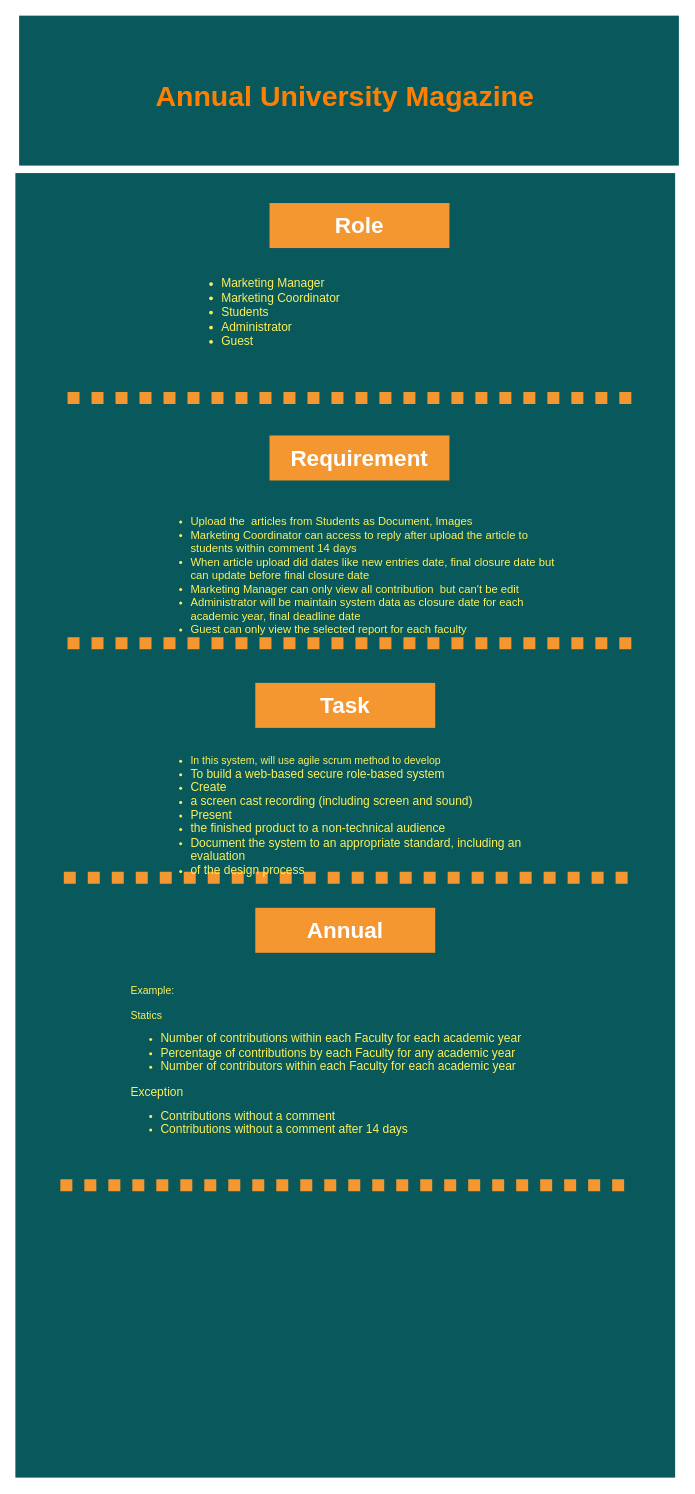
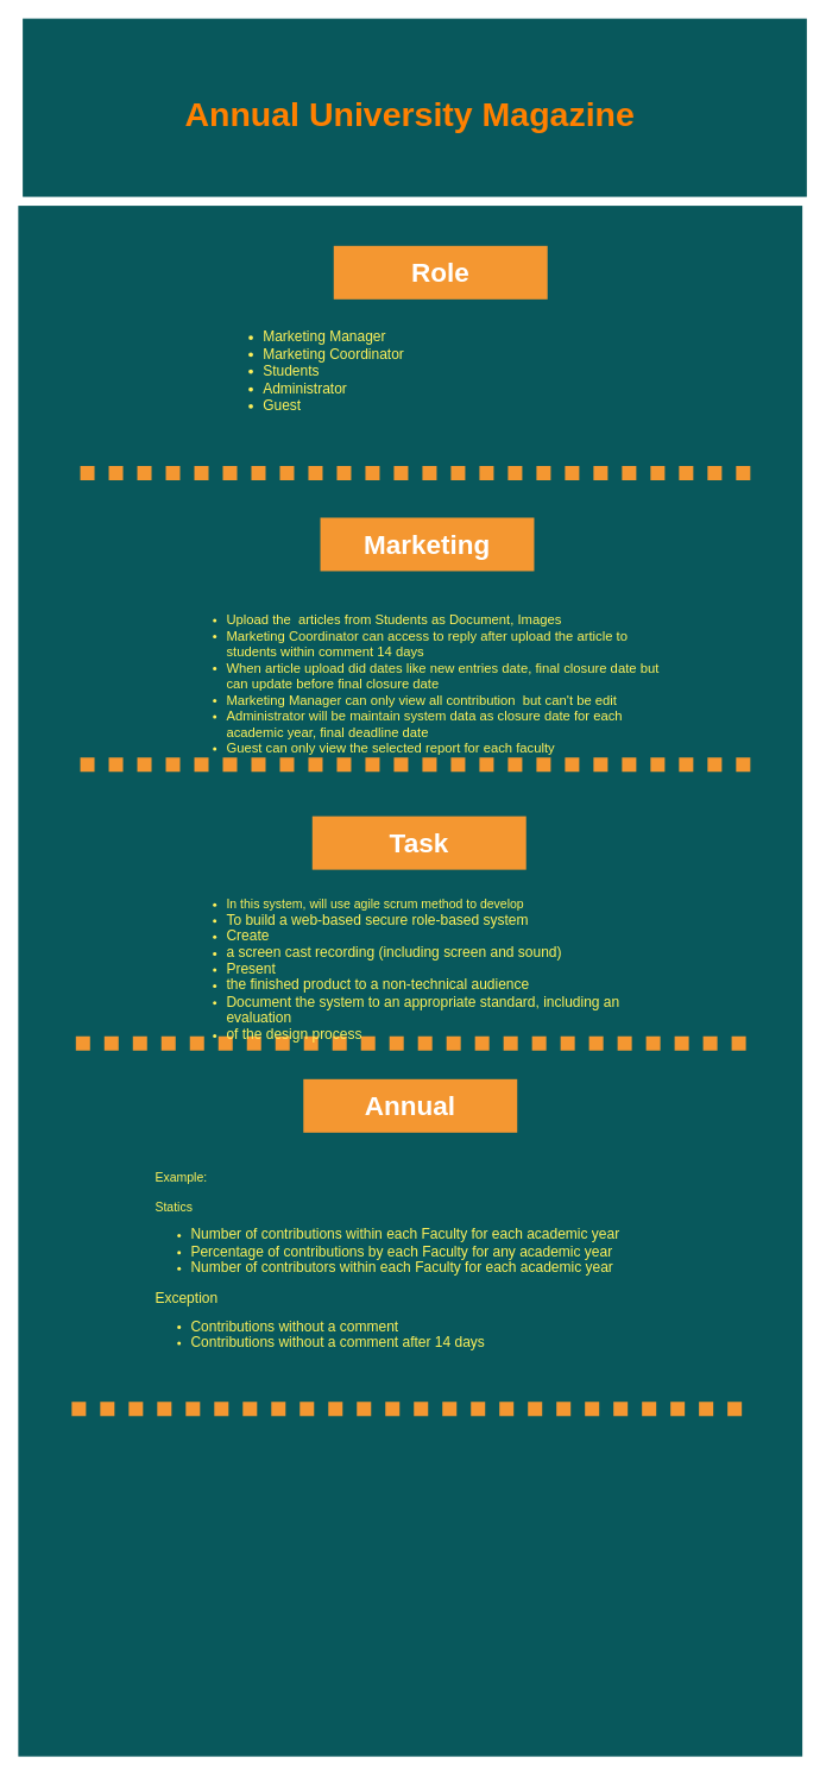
  <mxCell id="0" style=";html=1;" />
  <mxCell id="1" style=";html=1;" parent="0" />
  <mxCell id="2" value="" style="whiteSpace=wrap;html=1;rounded=0;shadow=0;dashed=0;strokeColor=none;strokeWidth=4;fillColor=#08585C;gradientColor=none;fontFamily=Helvetica;fontSize=100;fontColor=#FFFFFF;align=center;" parent="1" vertex="1"><mxGeometry x="20" y="230" width="880" height="1740" as="geometry" /></mxCell>
  <mxCell id="3" value="&lt;span lang=&quot;EN-GB&quot; style=&quot;line-height: 115%&quot;&gt;&lt;font face=&quot;Arial&quot; size=&quot;1&quot; color=&quot;#ff8000&quot;&gt;&lt;b style=&quot;font-size: 38px&quot;&gt;Annual University Magazine&amp;nbsp;&lt;/b&gt;&lt;/font&gt;&lt;/span&gt;" style="whiteSpace=wrap;html=1;rounded=0;shadow=0;dashed=0;strokeColor=none;strokeWidth=4;gradientColor=none;fontFamily=Helvetica;fontSize=100;fontColor=#FFFFFF;align=center;fillColor=#08585C;" parent="1" vertex="1"><mxGeometry x="25" y="20" width="880" height="200" as="geometry" /></mxCell>
  <mxCell id="4" value="" style="endArrow=none;html=1;dashed=1;dashPattern=1 1;labelBackgroundColor=none;strokeColor=#F49731;fontFamily=Helvetica;fontSize=100;fontColor=#FFFFFF;strokeWidth=16;" parent="1" edge="1"><mxGeometry width="50" height="50" relative="1" as="geometry"><mxPoint x="89.588" y="530" as="sourcePoint" /><mxPoint x="849" y="530" as="targetPoint" /></mxGeometry></mxCell>
- <mxCell id="5" value="Role" style="whiteSpace=wrap;html=1;rounded=0;shadow=0;dashed=0;strokeColor=none;strokeWidth=4;fillColor=#F49731;gradientColor=none;fontFamily=Helvetica;fontSize=30;fontColor=#FFFFFF;align=center;fontStyle=1" parent="1" vertex="1"><mxGeometry x="359" y="270" width="240" height="60" as="geometry" /></mxCell>
+ <mxCell id="5" value="Role" style="whiteSpace=wrap;html=1;rounded=0;shadow=0;dashed=0;strokeColor=none;strokeWidth=4;fillColor=#F49731;gradientColor=none;fontFamily=Helvetica;fontSize=30;fontColor=#FFFFFF;align=center;fontStyle=1" parent="1" vertex="1"><mxGeometry x="374" y="275" width="240" height="60" as="geometry" /></mxCell>
  <mxCell id="6" value="&lt;ul style=&quot;font-size: 16px&quot;&gt;&lt;li&gt;Marketing Manager&lt;/li&gt;&lt;li&gt;Marketing Coordinator&lt;/li&gt;&lt;li&gt;Students&lt;/li&gt;&lt;li&gt;Administrator&lt;/li&gt;&lt;li&gt;Guest&lt;/li&gt;&lt;/ul&gt;" style="text;spacingTop=-5;fillColor=#ffffff;whiteSpace=wrap;html=1;align=left;fontSize=14;fontFamily=Helvetica;fillColor=none;strokeColor=none;rounded=0;shadow=0;dashed=0;fontColor=#FEF15B;" parent="1" vertex="1"><mxGeometry x="253" y="350" width="535" height="130" as="geometry" /></mxCell>
  <mxCell id="7" value="" style="endArrow=none;html=1;dashed=1;dashPattern=1 1;labelBackgroundColor=none;strokeColor=#F49731;fontFamily=Helvetica;fontSize=100;fontColor=#FFFFFF;strokeWidth=16;" parent="1" edge="1"><mxGeometry width="50" height="50" relative="1" as="geometry"><mxPoint x="89.588" y="857" as="sourcePoint" /><mxPoint x="849" y="857" as="targetPoint" /></mxGeometry></mxCell>
- <mxCell id="8" value="Requirement" style="whiteSpace=wrap;html=1;rounded=0;shadow=0;dashed=0;strokeColor=none;strokeWidth=4;fillColor=#F49731;gradientColor=none;fontFamily=Helvetica;fontSize=30;fontColor=#FFFFFF;align=center;fontStyle=1" parent="1" vertex="1"><mxGeometry x="359" y="580" width="240" height="60" as="geometry" /></mxCell>
+ <mxCell id="8" value="Marketing" style="whiteSpace=wrap;html=1;rounded=0;shadow=0;dashed=0;strokeColor=none;strokeWidth=4;fillColor=#F49731;gradientColor=none;fontFamily=Helvetica;fontSize=30;fontColor=#FFFFFF;align=center;fontStyle=1" parent="1" vertex="1"><mxGeometry x="359" y="580" width="240" height="60" as="geometry" /></mxCell>
  <mxCell id="9" value="&lt;ul&gt;&lt;li&gt;&lt;font style=&quot;font-size: 15px&quot;&gt;Upload the&amp;nbsp; articles from Students as Document, Images&lt;/font&gt;&lt;/li&gt;&lt;li&gt;&lt;font style=&quot;font-size: 15px&quot;&gt;Marketing Coordinator can access to reply after upload the article to students within comment 14 days&amp;nbsp;&lt;/font&gt;&lt;/li&gt;&lt;li&gt;&lt;font style=&quot;font-size: 15px&quot;&gt;When article upload did dates like new entries date, final closure date but can update before final closure date&lt;/font&gt;&lt;/li&gt;&lt;li&gt;&lt;font style=&quot;font-size: 15px&quot;&gt;Marketing Manager can only view all contribution&amp;nbsp; but can't be edit&amp;nbsp;&lt;/font&gt;&lt;/li&gt;&lt;li&gt;&lt;font style=&quot;font-size: 15px&quot;&gt;Administrator will be maintain system data as closure date for each academic year, final deadline date&lt;/font&gt;&lt;/li&gt;&lt;li&gt;&lt;font style=&quot;font-size: 15px&quot;&gt;Guest can only view the selected report for each faculty&lt;/font&gt;&lt;/li&gt;&lt;/ul&gt;" style="text;spacingTop=-5;fillColor=#ffffff;whiteSpace=wrap;html=1;align=left;fontSize=14;fontFamily=Helvetica;fillColor=none;strokeColor=none;rounded=0;shadow=0;dashed=0;fontColor=#FEF15B;" parent="1" vertex="1"><mxGeometry x="211.5" y="670" width="535" height="130" as="geometry" /></mxCell>
  <mxCell id="10" value="" style="endArrow=none;html=1;dashed=1;dashPattern=1 1;labelBackgroundColor=none;strokeColor=#F49731;fontFamily=Helvetica;fontSize=100;fontColor=#FFFFFF;strokeWidth=16;" parent="1" edge="1"><mxGeometry width="50" height="50" relative="1" as="geometry"><mxPoint x="84.588" y="1170" as="sourcePoint" /><mxPoint x="844" y="1170" as="targetPoint" /></mxGeometry></mxCell>
- <mxCell id="11" value="Task" style="whiteSpace=wrap;html=1;rounded=0;shadow=0;dashed=0;strokeColor=none;strokeWidth=4;fillColor=#F49731;gradientColor=none;fontFamily=Helvetica;fontSize=30;fontColor=#FFFFFF;align=center;fontStyle=1" parent="1" vertex="1"><mxGeometry x="340" y="910" width="240" height="60" as="geometry" /></mxCell>
+ <mxCell id="11" value="Task" style="whiteSpace=wrap;html=1;rounded=0;shadow=0;dashed=0;strokeColor=none;strokeWidth=4;fillColor=#F49731;gradientColor=none;fontFamily=Helvetica;fontSize=30;fontColor=#FFFFFF;align=center;fontStyle=1" parent="1" vertex="1"><mxGeometry x="350" y="915" width="240" height="60" as="geometry" /></mxCell>
  <mxCell id="12" value="&lt;ul&gt;&lt;li&gt;In this system, will use agile scrum method to develop&amp;nbsp;&lt;/li&gt;&lt;li&gt;&lt;span lang=&quot;EN-GB&quot; style=&quot;font-size: 12.0pt ; line-height: 115% ; font-family: &amp;#34;calibri&amp;#34; , sans-serif&quot;&gt;To build a web-based secure role-based system&amp;nbsp;&lt;/span&gt;&lt;/li&gt;&lt;li&gt;&lt;span lang=&quot;EN-GB&quot; style=&quot;font-size: 12.0pt ; line-height: 115% ; font-family: &amp;#34;calibri&amp;#34; , sans-serif&quot;&gt;&lt;span lang=&quot;EN-GB&quot; style=&quot;font-size: 12.0pt ; line-height: 115% ; font-family: &amp;#34;calibri&amp;#34; , sans-serif&quot;&gt;Create&lt;/span&gt;&lt;/span&gt;&lt;/li&gt;&lt;li&gt;&lt;span lang=&quot;EN-GB&quot; style=&quot;font-size: 12.0pt ; line-height: 115% ; font-family: &amp;#34;calibri&amp;#34; , sans-serif&quot;&gt;&lt;span lang=&quot;EN-GB&quot; style=&quot;font-size: 12.0pt ; line-height: 115% ; font-family: &amp;#34;calibri&amp;#34; , sans-serif&quot;&gt;a screen cast recording (including screen and sound)&amp;nbsp;&lt;/span&gt;&lt;/span&gt;&lt;/li&gt;&lt;li&gt;&lt;span lang=&quot;EN-GB&quot; style=&quot;font-size: 12.0pt ; line-height: 115% ; font-family: &amp;#34;calibri&amp;#34; , sans-serif&quot;&gt;&lt;span lang=&quot;EN-GB&quot; style=&quot;font-size: 12.0pt ; line-height: 115% ; font-family: &amp;#34;calibri&amp;#34; , sans-serif&quot;&gt;Present&lt;/span&gt;&lt;/span&gt;&lt;/li&gt;&lt;li&gt;&lt;span lang=&quot;EN-GB&quot; style=&quot;font-size: 12.0pt ; line-height: 115% ; font-family: &amp;#34;calibri&amp;#34; , sans-serif&quot;&gt;&lt;span lang=&quot;EN-GB&quot; style=&quot;font-size: 12.0pt ; line-height: 115% ; font-family: &amp;#34;calibri&amp;#34; , sans-serif&quot;&gt;the finished product to a non-technical audience&lt;/span&gt;&lt;/span&gt;&lt;/li&gt;&lt;li&gt;&lt;span lang=&quot;EN-GB&quot; style=&quot;font-size: 12.0pt ; line-height: 115% ; font-family: &amp;#34;calibri&amp;#34; , sans-serif&quot;&gt;&lt;span lang=&quot;EN-GB&quot; style=&quot;font-size: 12.0pt ; line-height: 115% ; font-family: &amp;#34;calibri&amp;#34; , sans-serif&quot;&gt;Document the system to an appropriate standard, including an evaluation&lt;/span&gt;&lt;/span&gt;&lt;/li&gt;&lt;li&gt;&lt;span lang=&quot;EN-GB&quot; style=&quot;font-size: 12.0pt ; line-height: 115% ; font-family: &amp;#34;calibri&amp;#34; , sans-serif&quot;&gt;&lt;span lang=&quot;EN-GB&quot; style=&quot;font-size: 12.0pt ; line-height: 115% ; font-family: &amp;#34;calibri&amp;#34; , sans-serif&quot;&gt;of the design process&amp;nbsp;&lt;/span&gt;&lt;/span&gt;&lt;/li&gt;&lt;/ul&gt;" style="text;spacingTop=-5;fillColor=#ffffff;whiteSpace=wrap;html=1;align=left;fontSize=14;fontFamily=Helvetica;fillColor=none;strokeColor=none;rounded=0;shadow=0;dashed=0;fontColor=#FEF15B;" parent="1" vertex="1"><mxGeometry x="211.5" y="990" width="535" height="130" as="geometry" /></mxCell>
  <mxCell id="13" value="Annual" style="whiteSpace=wrap;html=1;rounded=0;shadow=0;dashed=0;strokeColor=none;strokeWidth=4;fillColor=#F49731;gradientColor=none;fontFamily=Helvetica;fontSize=30;fontColor=#FFFFFF;align=center;fontStyle=1" parent="1" vertex="1"><mxGeometry x="340" y="1210" width="240" height="60" as="geometry" /></mxCell>
  <mxCell id="14" value="Example:&lt;br&gt;&lt;br&gt;Statics&lt;br&gt;&lt;ul&gt;&lt;li&gt;&lt;span lang=&quot;EN-GB&quot; style=&quot;font-size: 12.0pt ; line-height: 115% ; font-family: &amp;#34;calibri&amp;#34; , sans-serif&quot;&gt;Number of contributions within each Faculty for each academic year&lt;/span&gt;&lt;/li&gt;&lt;li&gt;&lt;span lang=&quot;EN-GB&quot; style=&quot;font-size: 12.0pt ; line-height: 115% ; font-family: &amp;#34;calibri&amp;#34; , sans-serif&quot;&gt;Percentage of contributions by each Faculty for any academic year&lt;/span&gt;&lt;/li&gt;&lt;li&gt;&lt;span lang=&quot;EN-GB&quot; style=&quot;font-size: 12.0pt ; line-height: 115% ; font-family: &amp;#34;calibri&amp;#34; , sans-serif&quot;&gt;Number of contributors within each Faculty for each academic year&lt;/span&gt;&lt;/li&gt;&lt;/ul&gt;&lt;div&gt;&lt;font face=&quot;calibri, sans-serif&quot;&gt;&lt;span style=&quot;font-size: 16px&quot;&gt;Exception&lt;/span&gt;&lt;/font&gt;&lt;/div&gt;&lt;div&gt;&lt;ul&gt;&lt;li&gt;&lt;span lang=&quot;EN-GB&quot; style=&quot;font-size: 12.0pt ; line-height: 115% ; font-family: &amp;#34;calibri&amp;#34; , sans-serif&quot;&gt;Contributions without a comment&lt;/span&gt;&lt;/li&gt;&lt;li&gt;&lt;span lang=&quot;EN-GB&quot; style=&quot;font-size: 12.0pt ; line-height: 115% ; font-family: &amp;#34;calibri&amp;#34; , sans-serif&quot;&gt;&lt;span lang=&quot;EN-GB&quot; style=&quot;font-size: 12pt ; line-height: 115%&quot;&gt;Contributions without a comment after 14 days&lt;/span&gt;&lt;/span&gt;&lt;/li&gt;&lt;/ul&gt;&lt;/div&gt;" style="text;spacingTop=-5;fillColor=#ffffff;whiteSpace=wrap;html=1;align=left;fontSize=14;fontFamily=Helvetica;fillColor=none;strokeColor=none;rounded=0;shadow=0;dashed=0;fontColor=#FEF15B;" parent="1" vertex="1"><mxGeometry x="172" y="1310" width="535" height="200" as="geometry" /></mxCell>
  <mxCell id="15" value="" style="endArrow=none;html=1;dashed=1;dashPattern=1 1;labelBackgroundColor=none;strokeColor=#F49731;fontFamily=Helvetica;fontSize=100;fontColor=#FFFFFF;strokeWidth=16;" edge="1" parent="1"><mxGeometry width="50" height="50" relative="1" as="geometry"><mxPoint x="79.998" y="1580" as="sourcePoint" /><mxPoint x="839.41" y="1580" as="targetPoint" /></mxGeometry></mxCell>
